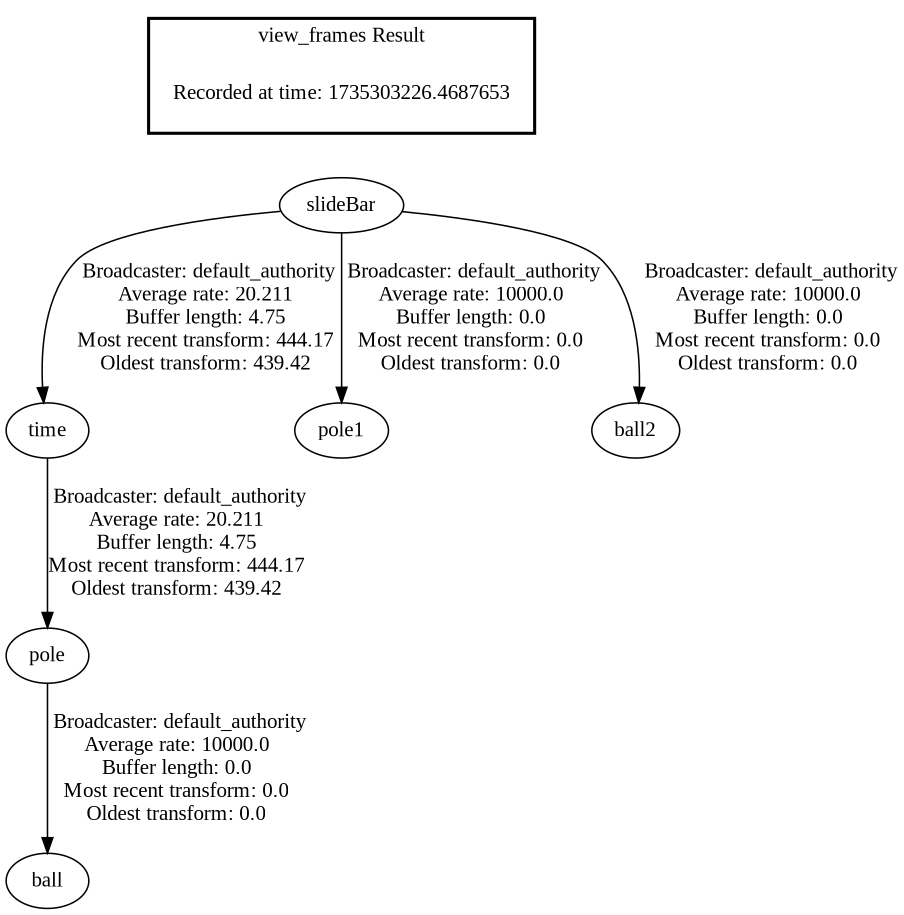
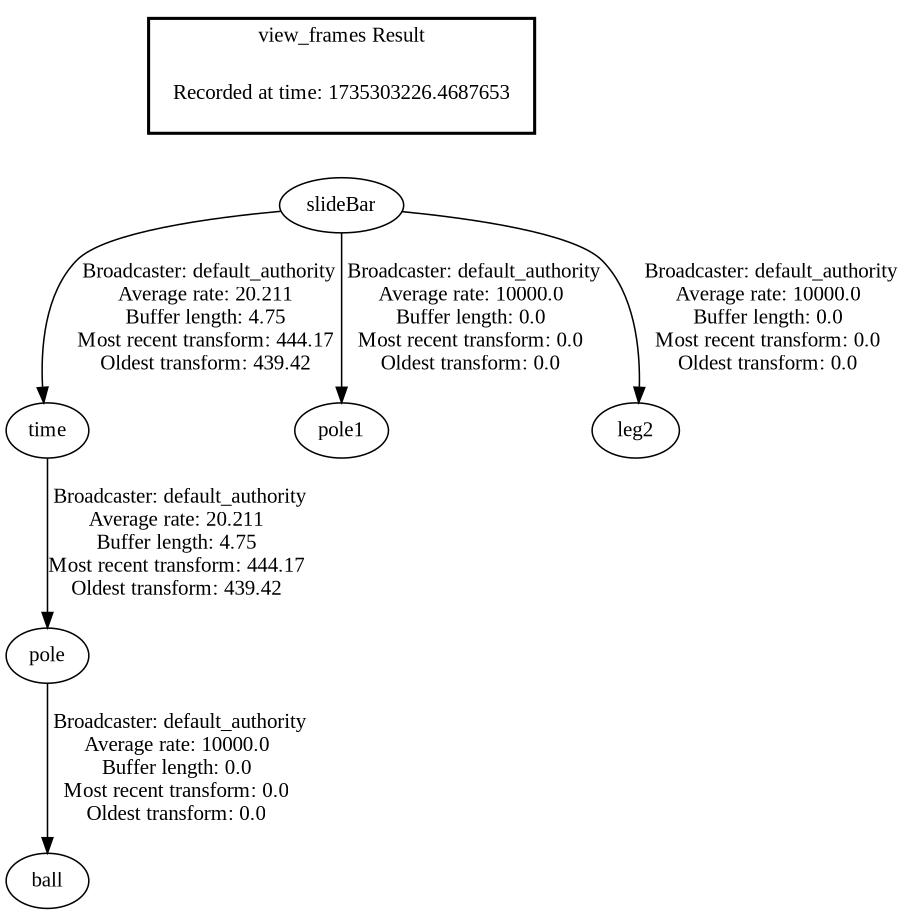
  digraph {
    fontname="Liberation Serif"
    node [fontname="Liberation Serif"]
    edge [fontname="Liberation Serif"]
    "Recorded at time: 1735303226.4687653" [shape=plaintext]
    slideBar
    n3 [label=time]
    pole
    ball
    n6 [label=pole1]
-   leg2 [label=ball2]
+   leg2
    subgraph cluster_1 {
      color=black
      label="view_frames Result"
      style=bold
      "Recorded at time: 1735303226.4687653"
    }
    "Recorded at time: 1735303226.4687653" -> slideBar [style=invis]
    slideBar -> n3 [label=" Broadcaster: default_authority\nAverage rate: 20.211\nBuffer length: 4.75\nMost recent transform: 444.17\nOldest transform: 439.42\n"]
    slideBar -> n6 [label=" Broadcaster: default_authority\nAverage rate: 10000.0\nBuffer length: 0.0\nMost recent transform: 0.0\nOldest transform: 0.0\n"]
    slideBar -> leg2 [label=" Broadcaster: default_authority\nAverage rate: 10000.0\nBuffer length: 0.0\nMost recent transform: 0.0\nOldest transform: 0.0\n"]
    n3 -> pole [label=" Broadcaster: default_authority\nAverage rate: 20.211\nBuffer length: 4.75\nMost recent transform: 444.17\nOldest transform: 439.42\n"]
    pole -> ball [label=" Broadcaster: default_authority\nAverage rate: 10000.0\nBuffer length: 0.0\nMost recent transform: 0.0\nOldest transform: 0.0\n"]
  }
